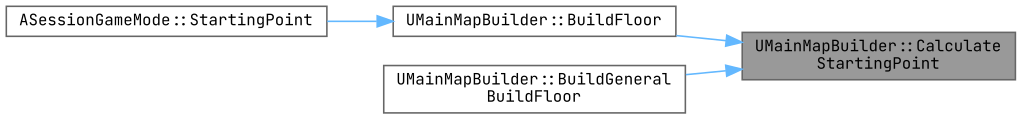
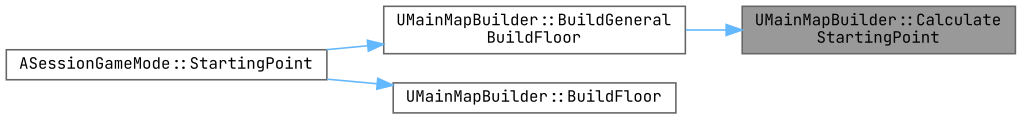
  digraph {
    fontname="JetBrains Mono"
    rankdir=RL
    node [color=grey40 fillcolor=white fontname="JetBrains Mono" fontsize=10 shape=box style=filled]
    edge [color=steelblue1 dir=back fontname="JetBrains Mono" fontsize=10 labelfontname=Helvetica labelfontsize=10 style=solid]
    n1 [color=gray40 fillcolor=grey60 fontcolor=black height=0.2 label="UMainMapBuilder::Calculate\lStartingPoint" width=0.4]
    n2 [height=0.2 label="UMainMapBuilder::BuildFloor" width=0.4]
    n3 [height=0.2 label="UMainMapBuilder::BuildGeneral\lBuildFloor" width=0.4]
    n4 [height=0.2 label="ASessionGameMode::StartingPoint" width=0.4]
-   n1 -> n2
    n1 -> n3
    n2 -> n4
+   n3 -> n4
  }
